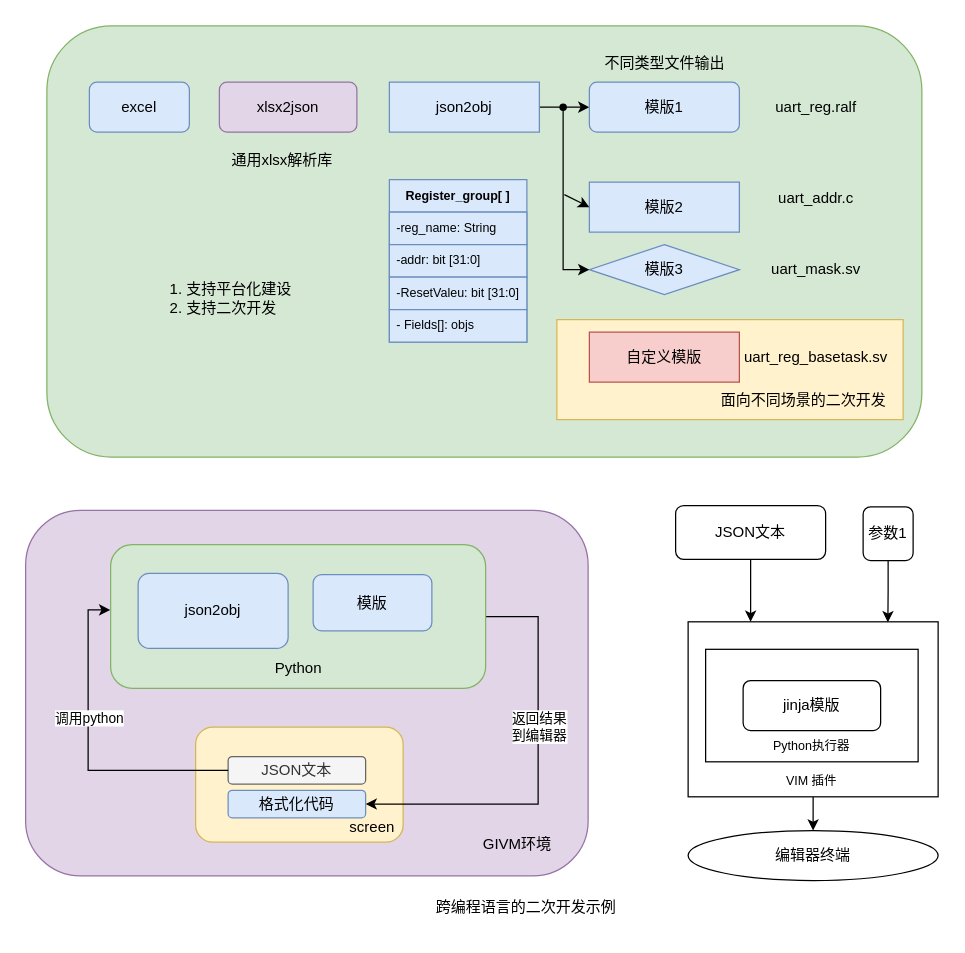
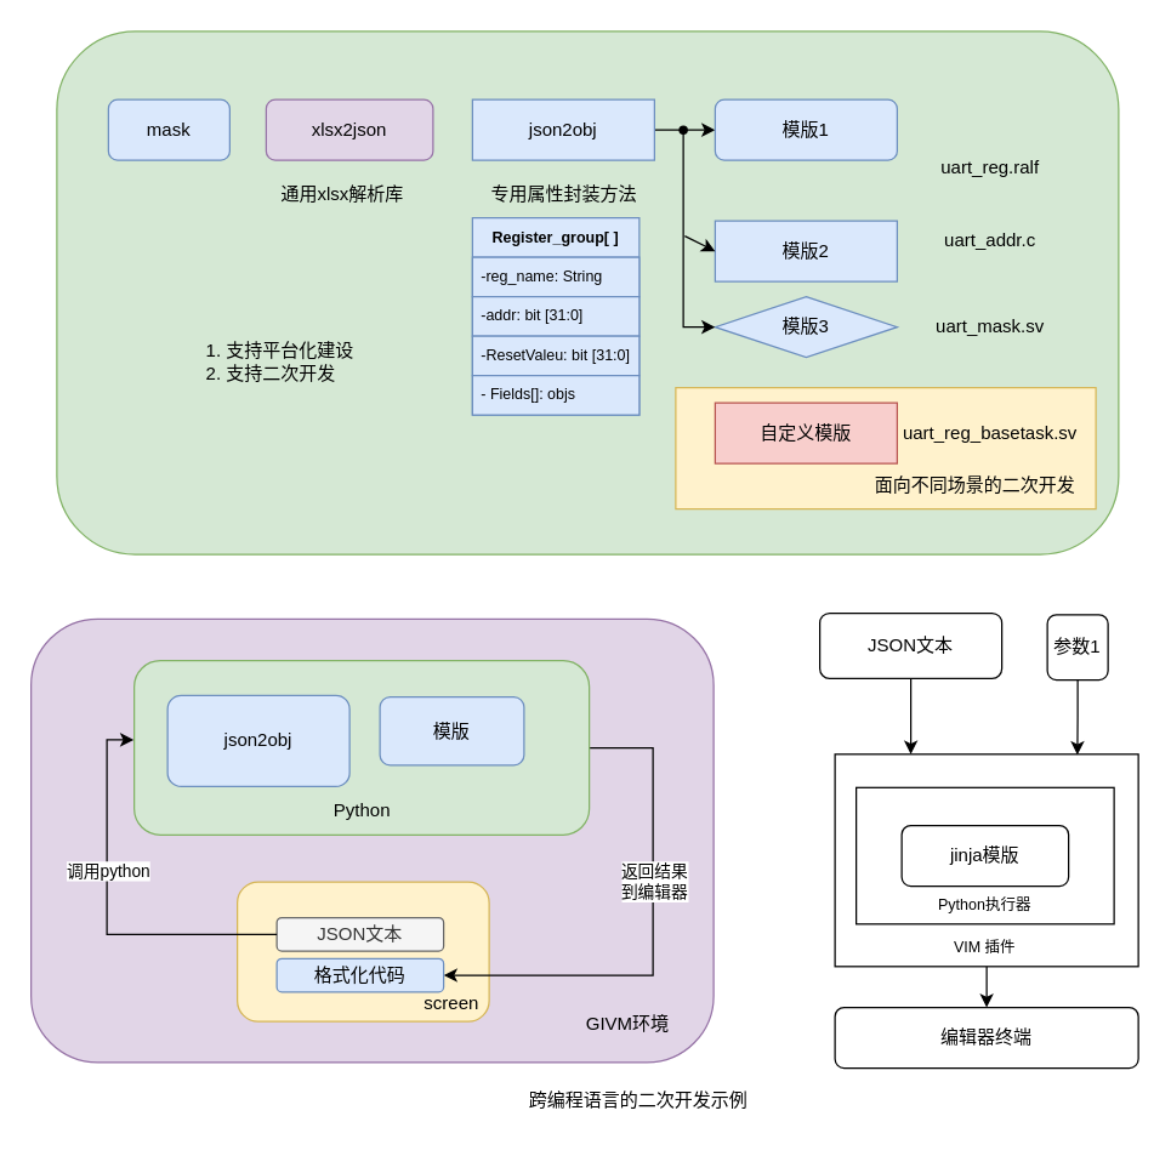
  <mxCell id="0" />
  <mxCell id="1" parent="0" />
  <mxCell id="2" value="" style="rounded=1;whiteSpace=wrap;html=1;fillColor=#e1d5e7;strokeColor=#9673a6;" vertex="1" parent="1"><mxGeometry x="20" y="407.5" width="450" height="292.5" as="geometry" /></mxCell>
  <mxCell id="3" value="" style="rounded=1;whiteSpace=wrap;html=1;fillColor=#fff2cc;strokeColor=#d6b656;" vertex="1" parent="1"><mxGeometry x="156" y="581" width="166" height="92" as="geometry" /></mxCell>
  <mxCell id="4" style="edgeStyle=orthogonalEdgeStyle;rounded=0;orthogonalLoop=1;jettySize=auto;html=1;entryX=1;entryY=0.5;entryDx=0;entryDy=0;" edge="1" parent="1" source="6" target="49"><mxGeometry relative="1" as="geometry"><Array as="points"><mxPoint x="430" y="493" /><mxPoint x="430" y="643" /></Array></mxGeometry></mxCell>
  <mxCell id="5" value="返回结果&lt;div&gt;到编辑器&lt;/div&gt;" style="edgeLabel;html=1;align=center;verticalAlign=middle;resizable=0;points=[];" vertex="1" connectable="0" parent="4"><mxGeometry x="-0.21" relative="1" as="geometry"><mxPoint as="offset" /></mxGeometry></mxCell>
  <mxCell id="6" value="" style="rounded=1;whiteSpace=wrap;html=1;fillColor=#d5e8d4;strokeColor=#82b366;" vertex="1" parent="1"><mxGeometry x="88" y="435" width="300" height="115" as="geometry" /></mxCell>
  <mxCell id="7" value="" style="rounded=1;whiteSpace=wrap;html=1;fillColor=#d5e8d4;strokeColor=#82b366;" vertex="1" parent="1"><mxGeometry x="37" y="20" width="700" height="345" as="geometry" /></mxCell>
  <mxCell id="8" value="" style="rounded=0;whiteSpace=wrap;html=1;fillColor=#fff2cc;strokeColor=#d6b656;" vertex="1" parent="1"><mxGeometry x="445" y="255" width="277" height="80" as="geometry" /></mxCell>
  <mxCell id="9" style="edgeStyle=orthogonalEdgeStyle;rounded=0;orthogonalLoop=1;jettySize=auto;html=1;entryX=0.5;entryY=0;entryDx=0;entryDy=0;" edge="1" parent="1" source="10" target="19"><mxGeometry relative="1" as="geometry" /></mxCell>
  <mxCell id="10" value="" style="rounded=0;whiteSpace=wrap;html=1;" vertex="1" parent="1"><mxGeometry x="550" y="496.75" width="200" height="140" as="geometry" /></mxCell>
  <mxCell id="11" value="" style="rounded=0;whiteSpace=wrap;html=1;" vertex="1" parent="1"><mxGeometry x="564" y="518.75" width="170" height="90" as="geometry" /></mxCell>
  <mxCell id="12" value="jinja模版" style="rounded=1;whiteSpace=wrap;html=1;" vertex="1" parent="1"><mxGeometry x="594" y="543.75" width="110" height="40" as="geometry" /></mxCell>
  <mxCell id="13" value="&lt;font style=&quot;font-size: 10px;&quot;&gt;Python执行器&lt;/font&gt;" style="text;strokeColor=none;fillColor=none;html=1;align=center;verticalAlign=middle;whiteSpace=wrap;rounded=0;fontSize=16;" vertex="1" parent="1"><mxGeometry x="599" y="578.75" width="100" height="30" as="geometry" /></mxCell>
  <mxCell id="14" value="参数1" style="rounded=1;whiteSpace=wrap;html=1;" vertex="1" parent="1"><mxGeometry x="690" y="404.75" width="40" height="43" as="geometry" /></mxCell>
  <mxCell id="15" style="edgeStyle=orthogonalEdgeStyle;rounded=0;orthogonalLoop=1;jettySize=auto;html=1;entryX=0.25;entryY=0;entryDx=0;entryDy=0;" edge="1" parent="1" source="16" target="10"><mxGeometry relative="1" as="geometry" /></mxCell>
  <mxCell id="16" value="JSON文本" style="rounded=1;whiteSpace=wrap;html=1;" vertex="1" parent="1"><mxGeometry x="540" y="403.75" width="120" height="43" as="geometry" /></mxCell>
  <mxCell id="17" value="&lt;font style=&quot;font-size: 10px;&quot;&gt;VIM&amp;nbsp;插件&lt;/font&gt;" style="text;strokeColor=none;fillColor=none;html=1;align=center;verticalAlign=middle;whiteSpace=wrap;rounded=0;fontSize=16;" vertex="1" parent="1"><mxGeometry x="619" y="606.75" width="60" height="30" as="geometry" /></mxCell>
  <mxCell id="18" style="edgeStyle=orthogonalEdgeStyle;rounded=0;orthogonalLoop=1;jettySize=auto;html=1;entryX=0.799;entryY=0.003;entryDx=0;entryDy=0;entryPerimeter=0;" edge="1" parent="1" source="14" target="10"><mxGeometry relative="1" as="geometry" /></mxCell>
- <mxCell id="19" value="编辑器终端" style="ellipse;whiteSpace=wrap;html=1;" vertex="1" parent="1"><mxGeometry x="550" y="663.75" width="200" height="40" as="geometry" /></mxCell>
+ <mxCell id="19" value="编辑器终端" style="rounded=1;whiteSpace=wrap;html=1;" vertex="1" parent="1"><mxGeometry x="550" y="663.75" width="200" height="40" as="geometry" /></mxCell>
  <mxCell id="20" value="xlsx2json" style="rounded=1;whiteSpace=wrap;html=1;fillColor=#e1d5e7;strokeColor=#9673a6;" vertex="1" parent="1"><mxGeometry x="175" y="65" width="110" height="40" as="geometry" /></mxCell>
  <mxCell id="21" style="edgeStyle=orthogonalEdgeStyle;rounded=0;orthogonalLoop=1;jettySize=auto;html=1;entryX=0;entryY=0.5;entryDx=0;entryDy=0;" edge="1" parent="1" source="22" target="23"><mxGeometry relative="1" as="geometry" /></mxCell>
  <mxCell id="22" value="json2obj" style="rounded=0;whiteSpace=wrap;html=1;fillColor=#dae8fc;strokeColor=#6c8ebf;" vertex="1" parent="1"><mxGeometry x="311" y="65" width="120" height="40" as="geometry" /></mxCell>
  <mxCell id="23" value="模版1" style="whiteSpace=wrap;html=1;fillColor=#dae8fc;strokeColor=#6c8ebf;rounded=1;" vertex="1" parent="1"><mxGeometry x="471" y="65" width="120" height="40" as="geometry" /></mxCell>
- <mxCell id="24" value="excel" style="rounded=1;whiteSpace=wrap;html=1;fillColor=#dae8fc;strokeColor=#6c8ebf;" vertex="1" parent="1"><mxGeometry x="71" y="65" width="80" height="40" as="geometry" /></mxCell>
+ <mxCell id="24" value="mask" style="rounded=1;whiteSpace=wrap;html=1;fillColor=#dae8fc;strokeColor=#6c8ebf;" vertex="1" parent="1"><mxGeometry x="71" y="65" width="80" height="40" as="geometry" /></mxCell>
  <mxCell id="25" value="模版2" style="rounded=0;whiteSpace=wrap;html=1;fillColor=#dae8fc;strokeColor=#6c8ebf;" vertex="1" parent="1"><mxGeometry x="471" y="145" width="120" height="40" as="geometry" /></mxCell>
  <mxCell id="26" value="模版3" style="rhombus;whiteSpace=wrap;html=1;fillColor=#dae8fc;strokeColor=#6c8ebf;" vertex="1" parent="1"><mxGeometry x="471" y="195" width="120" height="40" as="geometry" /></mxCell>
  <mxCell id="27" style="edgeStyle=orthogonalEdgeStyle;rounded=0;orthogonalLoop=1;jettySize=auto;html=1;entryX=0;entryY=0.5;entryDx=0;entryDy=0;" edge="1" parent="1" source="28" target="26"><mxGeometry relative="1" as="geometry"><Array as="points"><mxPoint x="450" y="215" /></Array></mxGeometry></mxCell>
  <mxCell id="28" value="" style="shape=waypoint;sketch=0;fillStyle=solid;size=6;pointerEvents=1;points=[];fillColor=none;resizable=0;rotatable=0;perimeter=centerPerimeter;snapToPoint=1;" vertex="1" parent="1"><mxGeometry x="440" y="75" width="20" height="20" as="geometry" /></mxCell>
  <mxCell id="29" value="" style="endArrow=classic;html=1;rounded=0;entryX=0;entryY=0.5;entryDx=0;entryDy=0;" edge="1" parent="1" target="25"><mxGeometry width="50" height="50" relative="1" as="geometry"><mxPoint x="451" y="155" as="sourcePoint" /><mxPoint x="451" y="115" as="targetPoint" /></mxGeometry></mxCell>
  <mxCell id="30" value="通用xlsx解析库" style="text;html=1;align=center;verticalAlign=middle;resizable=0;points=[];autosize=1;strokeColor=none;fillColor=none;" vertex="1" parent="1"><mxGeometry x="175" y="113" width="100" height="30" as="geometry" /></mxCell>
- <mxCell id="32" value="不同类型文件输出" style="text;html=1;align=center;verticalAlign=middle;resizable=0;points=[];autosize=1;strokeColor=none;fillColor=none;" vertex="1" parent="1"><mxGeometry x="471" y="35" width="120" height="30" as="geometry" /></mxCell>
+ <mxCell id="31" value="专用属性封装方法" style="text;html=1;align=center;verticalAlign=middle;resizable=0;points=[];autosize=1;strokeColor=none;fillColor=none;" vertex="1" parent="1"><mxGeometry x="311" y="113" width="120" height="30" as="geometry" /></mxCell>
  <mxCell id="33" value="Register_group[ ]" style="swimlane;fontStyle=1;childLayout=stackLayout;horizontal=1;startSize=26;horizontalStack=0;resizeParent=1;resizeParentMax=0;resizeLast=0;collapsible=1;marginBottom=0;fontSize=10;fillColor=#dae8fc;strokeColor=#6c8ebf;" vertex="1" parent="1"><mxGeometry x="311" y="143" width="110" height="130" as="geometry" /></mxCell>
  <mxCell id="34" value="-reg_name: String" style="text;strokeColor=#6c8ebf;fillColor=#dae8fc;align=left;verticalAlign=top;spacingLeft=4;spacingRight=4;overflow=hidden;rotatable=0;points=[[0,0.5],[1,0.5]];portConstraint=eastwest;fontSize=10;" vertex="1" parent="33"><mxGeometry y="26" width="110" height="26" as="geometry" /></mxCell>
  <mxCell id="35" value="-addr: bit [31:0]" style="text;strokeColor=#6c8ebf;fillColor=#dae8fc;align=left;verticalAlign=top;spacingLeft=4;spacingRight=4;overflow=hidden;rotatable=0;points=[[0,0.5],[1,0.5]];portConstraint=eastwest;fontSize=10;" vertex="1" parent="33"><mxGeometry y="52" width="110" height="26" as="geometry" /></mxCell>
  <mxCell id="36" value="-ResetValeu: bit [31:0]" style="text;strokeColor=#6c8ebf;fillColor=#dae8fc;align=left;verticalAlign=top;spacingLeft=4;spacingRight=4;overflow=hidden;rotatable=0;points=[[0,0.5],[1,0.5]];portConstraint=eastwest;fontSize=10;" vertex="1" parent="33"><mxGeometry y="78" width="110" height="26" as="geometry" /></mxCell>
  <mxCell id="37" value="- Fields[]: objs" style="text;strokeColor=#6c8ebf;fillColor=#dae8fc;align=left;verticalAlign=top;spacingLeft=4;spacingRight=4;overflow=hidden;rotatable=0;points=[[0,0.5],[1,0.5]];portConstraint=eastwest;fontSize=10;" vertex="1" parent="33"><mxGeometry y="104" width="110" height="26" as="geometry" /></mxCell>
- <mxCell id="38" value="uart_reg.ralf" style="text;html=1;align=center;verticalAlign=middle;resizable=0;points=[];autosize=1;strokeColor=none;fillColor=none;" vertex="1" parent="1"><mxGeometry x="607" y="70" width="90" height="30" as="geometry" /></mxCell>
+ <mxCell id="38" value="uart_reg.ralf" style="text;html=1;align=center;verticalAlign=middle;resizable=0;points=[];autosize=1;strokeColor=none;fillColor=none;" vertex="1" parent="1"><mxGeometry x="607" y="95" width="90" height="30" as="geometry" /></mxCell>
  <mxCell id="39" value="uart_addr.c" style="text;html=1;align=center;verticalAlign=middle;resizable=0;points=[];autosize=1;strokeColor=none;fillColor=none;" vertex="1" parent="1"><mxGeometry x="612" y="143" width="80" height="30" as="geometry" /></mxCell>
  <mxCell id="40" value="uart_mask.sv" style="text;html=1;align=center;verticalAlign=middle;resizable=0;points=[];autosize=1;strokeColor=none;fillColor=none;" vertex="1" parent="1"><mxGeometry x="607" y="200" width="90" height="30" as="geometry" /></mxCell>
  <mxCell id="41" value="自定义模版" style="rounded=0;whiteSpace=wrap;html=1;fillColor=#f8cecc;strokeColor=#b85450;" vertex="1" parent="1"><mxGeometry x="471" y="265" width="120" height="40" as="geometry" /></mxCell>
  <mxCell id="42" value="uart_reg_basetask.sv" style="text;html=1;align=center;verticalAlign=middle;resizable=0;points=[];autosize=1;strokeColor=none;fillColor=none;" vertex="1" parent="1"><mxGeometry x="582" y="270" width="140" height="30" as="geometry" /></mxCell>
  <mxCell id="43" value="面向不同场景的二次开发" style="text;html=1;align=center;verticalAlign=middle;resizable=0;points=[];autosize=1;strokeColor=none;fillColor=none;" vertex="1" parent="1"><mxGeometry x="562" y="305" width="160" height="30" as="geometry" /></mxCell>
  <mxCell id="44" value="&lt;ol&gt;&lt;li&gt;支持平台化建设&lt;/li&gt;&lt;li&gt;支持二次开发&lt;/li&gt;&lt;/ol&gt;" style="text;html=1;align=left;verticalAlign=middle;resizable=0;points=[];autosize=1;strokeColor=none;fillColor=none;" vertex="1" parent="1"><mxGeometry x="107" y="203" width="150" height="70" as="geometry" /></mxCell>
  <mxCell id="45" value="json2obj" style="rounded=1;whiteSpace=wrap;html=1;fillColor=#dae8fc;strokeColor=#6c8ebf;" vertex="1" parent="1"><mxGeometry x="110" y="458" width="120" height="60" as="geometry" /></mxCell>
  <mxCell id="46" value="模版" style="rounded=1;whiteSpace=wrap;html=1;fillColor=#dae8fc;strokeColor=#6c8ebf;" vertex="1" parent="1"><mxGeometry x="250" y="459" width="95" height="45" as="geometry" /></mxCell>
  <mxCell id="47" value="Python" style="text;html=1;align=center;verticalAlign=middle;resizable=0;points=[];autosize=1;strokeColor=none;fillColor=none;" vertex="1" parent="1"><mxGeometry x="208" y="519" width="60" height="30" as="geometry" /></mxCell>
  <mxCell id="48" value="JSON文本" style="rounded=1;whiteSpace=wrap;html=1;fillColor=#f5f5f5;fontColor=#333333;strokeColor=#666666;" vertex="1" parent="1"><mxGeometry x="182" y="604.5" width="110" height="22" as="geometry" /></mxCell>
  <mxCell id="49" value="格式化代码" style="rounded=1;whiteSpace=wrap;html=1;fillColor=#dae8fc;strokeColor=#6c8ebf;" vertex="1" parent="1"><mxGeometry x="182" y="631.5" width="110" height="22" as="geometry" /></mxCell>
  <mxCell id="50" style="edgeStyle=orthogonalEdgeStyle;rounded=0;orthogonalLoop=1;jettySize=auto;html=1;entryX=-0.001;entryY=0.454;entryDx=0;entryDy=0;entryPerimeter=0;" edge="1" parent="1" source="48" target="6"><mxGeometry relative="1" as="geometry"><Array as="points"><mxPoint x="70" y="615" /><mxPoint x="70" y="487" /></Array></mxGeometry></mxCell>
  <mxCell id="51" value="调用python" style="edgeLabel;html=1;align=center;verticalAlign=middle;resizable=0;points=[];" vertex="1" connectable="0" parent="50"><mxGeometry x="0.19" relative="1" as="geometry"><mxPoint as="offset" /></mxGeometry></mxCell>
  <mxCell id="52" value="screen" style="text;html=1;align=center;verticalAlign=middle;resizable=0;points=[];autosize=1;strokeColor=none;fillColor=none;" vertex="1" parent="1"><mxGeometry x="267" y="646" width="60" height="30" as="geometry" /></mxCell>
  <mxCell id="53" value="GIVM环境" style="text;html=1;align=center;verticalAlign=middle;resizable=0;points=[];autosize=1;strokeColor=none;fillColor=none;" vertex="1" parent="1"><mxGeometry x="373" y="660" width="80" height="30" as="geometry" /></mxCell>
  <mxCell id="54" value="跨编程语言的二次开发示例" style="text;html=1;align=center;verticalAlign=middle;resizable=0;points=[];autosize=1;strokeColor=none;fillColor=none;" vertex="1" parent="1"><mxGeometry x="335" y="710" width="170" height="30" as="geometry" /></mxCell>
